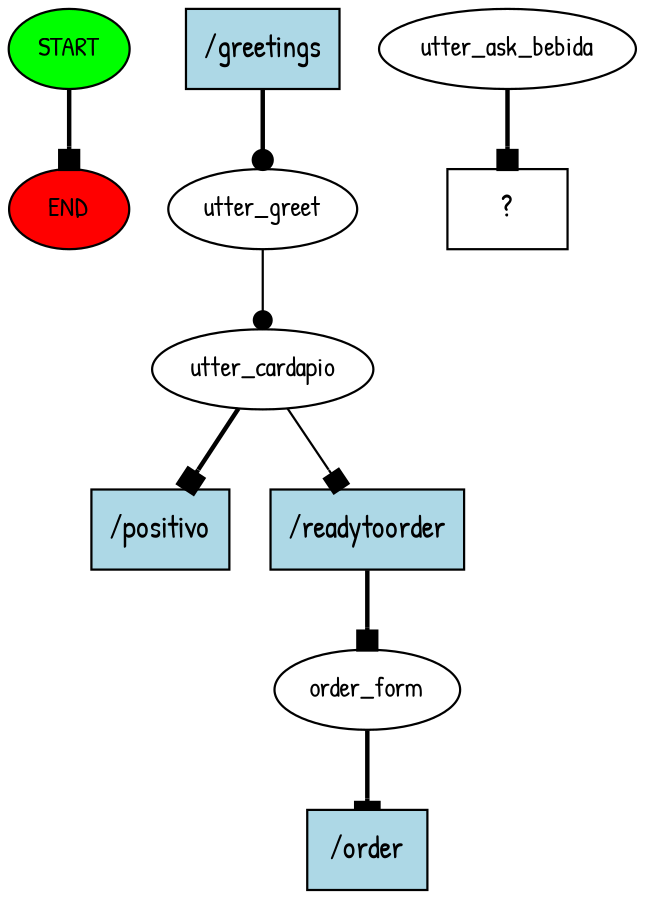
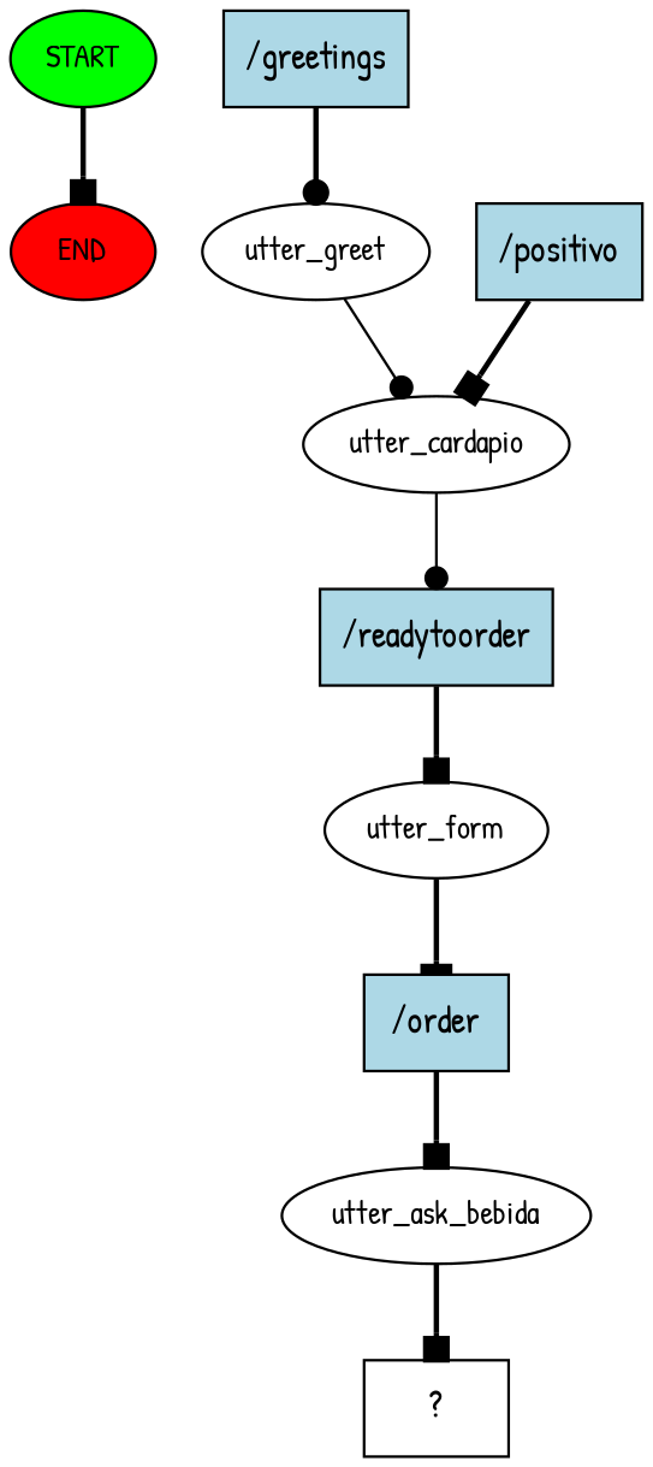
  digraph {
    fontname="Patrick Hand"
    node [fontname="Patrick Hand" fontsize=12 style=filled]
    edge [arrowhead=box fontname="Patrick Hand" style=bold]
    n1 [fillcolor=green label=START]
    n2 [fillcolor=red label=END]
    n3 [fillcolor=lightblue label="/greetings" shape=rect fontsize=""]
    n4 [label=utter_greet style=""]
    n5 [label=utter_cardapio style=""]
    n6 [fillcolor=lightblue label="/positivo" shape=rect fontsize=""]
    n7 [fillcolor=lightblue label="/readytoorder" shape=rect fontsize=""]
-   n8 [label=order_form style=""]
+   n8 [label=utter_form style=""]
    n9 [fillcolor=lightblue label="/order" shape=rect fontsize=""]
    n10 [label=utter_ask_bebida style=""]
    n11 [label="  ?  " shape=rect fontsize="" style=""]
    n1 -> n2
    n3 -> n4 [arrowhead=dot]
    n4 -> n5 [arrowhead=dot style=solid]
-   n5 -> n7 [style=solid]
-   n5 -> n6
+   n5 -> n7 [arrowhead=dot style=solid]
+   n6 -> n5
    n7 -> n8
    n8 -> n9 [arrowhead=tee]
+   n9 -> n10
    n10 -> n11
  }
